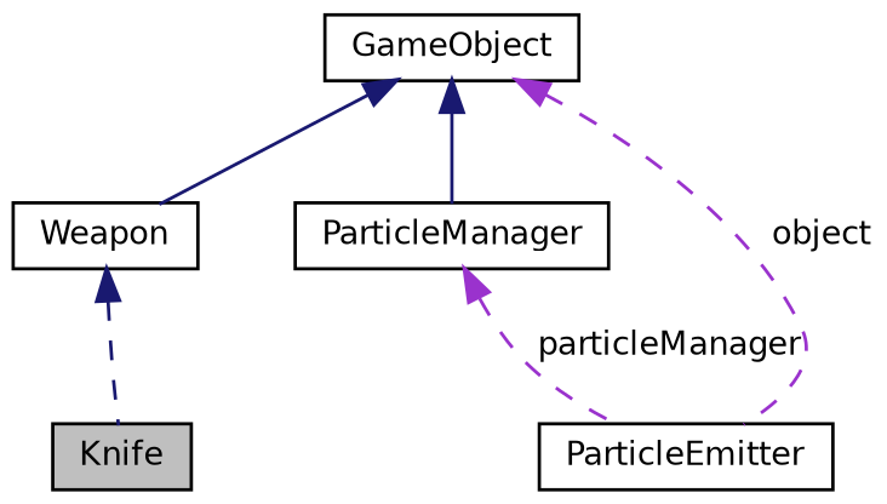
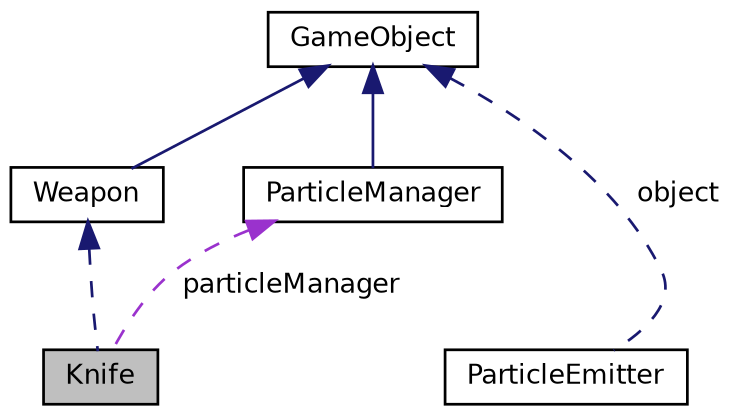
  digraph {
    node [color=black fillcolor=white fontname=Helvetica fontsize=10 shape=record style=filled]
    edge [color=midnightblue dir=back fontname=Helvetica fontsize=10 labelfontname=Helvetica labelfontsize=10 style=dashed]
    n1 [fillcolor=grey75 fontcolor=black height=0.2 label=Knife width=0.4]
    n2 [height=0.2 label=Weapon width=0.4]
    n3 [height=0.2 label=GameObject width=0.4]
    n4 [height=0.2 label=ParticleEmitter width=0.4]
    n5 [height=0.2 label=ParticleManager width=0.4]
    n2 -> n1
    n3 -> n2 [style=solid]
-   n3 -> n4 [color=darkorchid3 label=" object"]
+   n3 -> n4 [label=" object"]
    n3 -> n5 [style=solid]
-   n5 -> n4 [color=darkorchid3 label=" particleManager"]
+   n5 -> n1 [color=darkorchid3 label=" particleManager"]
  }
